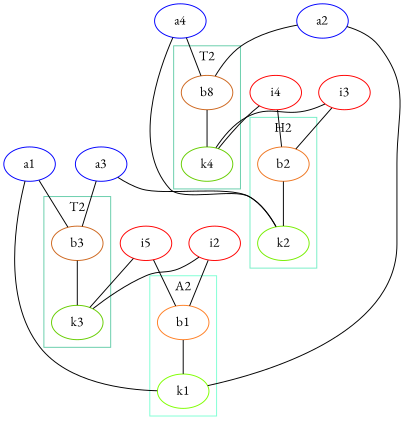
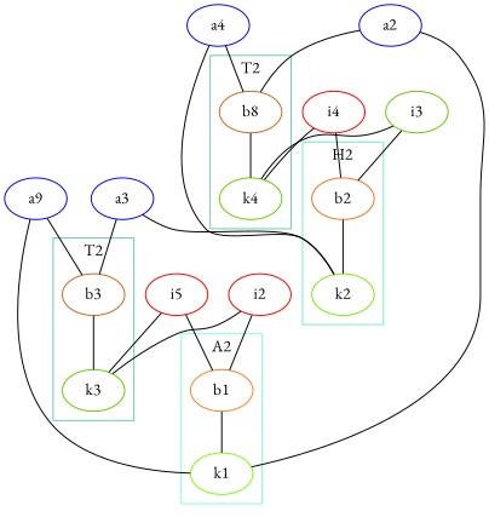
  graph {
    fontname="EB Garamond"
    node [color=Red fontname="EB Garamond"]
    edge [fontname="EB Garamond"]
    b1 [color=chocolate1]
    k1 [color=chartreuse1]
    b2 [color=chocolate2]
    k2 [color=chartreuse2]
    k3 [color=chartreuse3]
    b3 [color=chocolate3]
    n7 [color=chocolate3 label=b8]
    k4 [color=chartreuse3]
    n9 [label=i5]
    i2
-   i3
+   i3 [color=chartreuse3]
    i4
-   a1 [color=Blue]
+   a1 [color=Blue label=a9]
    a2 [color=Blue]
    a3 [color=Blue]
    a4 [color=Blue]
    subgraph cluster_1 {
      color=aquamarine1
      label=A2
      b1
      k1
    }
    subgraph cluster_2 {
      color=aquamarine2
      label=H2
      b2
      k2
    }
    subgraph cluster_3 {
      color=aquamarine3
      label=T2
      k3
      b3
    }
    subgraph cluster_4 {
      color=aquamarine3
      label=T2
      n7
      k4
    }
    b1 -- k1
    b2 -- k2
    b3 -- k3
    n7 -- k4
    n9 -- b1
    n9 -- k3
    i2 -- b1
    i2 -- k3
    i3 -- b2
    i3 -- k4
    i4 -- b2
    i4 -- k4
    a1 -- k1
    a1 -- b3
    a2 -- k1
    a2 -- n7
    a3 -- k2
    a3 -- b3
    a4 -- k2
    a4 -- n7
  }
